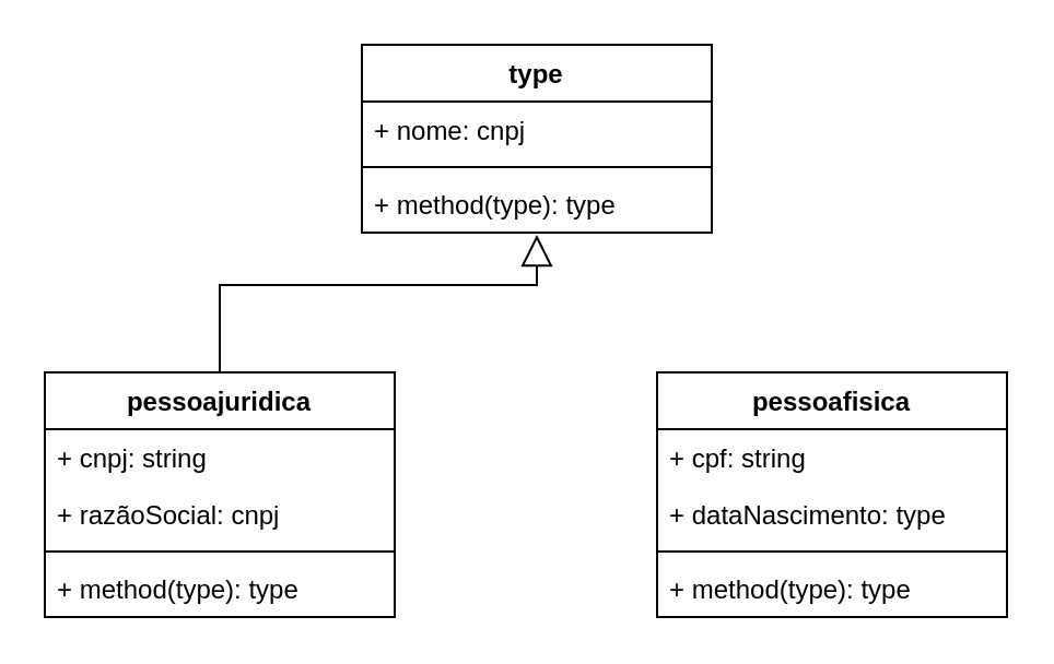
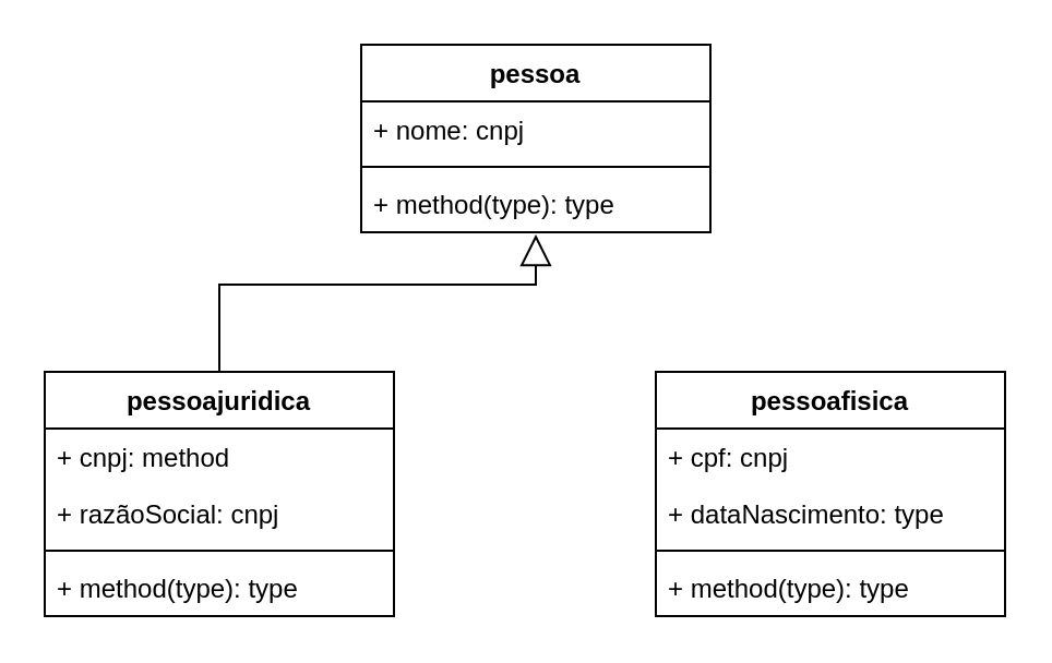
  <mxCell id="0" />
  <mxCell id="1" parent="0" />
- <mxCell id="2" value="type" style="swimlane;fontStyle=1;align=center;verticalAlign=top;childLayout=stackLayout;horizontal=1;startSize=26;horizontalStack=0;resizeParent=1;resizeParentMax=0;resizeLast=0;collapsible=1;marginBottom=0;" vertex="1" parent="1"><mxGeometry x="165" y="20" width="160" height="86" as="geometry" /></mxCell>
+ <mxCell id="2" value="pessoa" style="swimlane;fontStyle=1;align=center;verticalAlign=top;childLayout=stackLayout;horizontal=1;startSize=26;horizontalStack=0;resizeParent=1;resizeParentMax=0;resizeLast=0;collapsible=1;marginBottom=0;" vertex="1" parent="1"><mxGeometry x="165" y="20" width="160" height="86" as="geometry" /></mxCell>
  <mxCell id="3" value="+ nome: cnpj" style="text;strokeColor=none;fillColor=none;align=left;verticalAlign=top;spacingLeft=4;spacingRight=4;overflow=hidden;rotatable=0;points=[[0,0.5],[1,0.5]];portConstraint=eastwest;" vertex="1" parent="2"><mxGeometry y="26" width="160" height="26" as="geometry" /></mxCell>
  <mxCell id="4" value="" style="line;strokeWidth=1;fillColor=none;align=left;verticalAlign=middle;spacingTop=-1;spacingLeft=3;spacingRight=3;rotatable=0;labelPosition=right;points=[];portConstraint=eastwest;" vertex="1" parent="2"><mxGeometry y="52" width="160" height="8" as="geometry" /></mxCell>
  <mxCell id="5" value="+ method(type): type" style="text;strokeColor=none;fillColor=none;align=left;verticalAlign=top;spacingLeft=4;spacingRight=4;overflow=hidden;rotatable=0;points=[[0,0.5],[1,0.5]];portConstraint=eastwest;" vertex="1" parent="2"><mxGeometry y="60" width="160" height="26" as="geometry" /></mxCell>
  <mxCell id="6" style="edgeStyle=orthogonalEdgeStyle;rounded=0;orthogonalLoop=1;jettySize=auto;html=1;entryX=0.5;entryY=1.038;entryDx=0;entryDy=0;entryPerimeter=0;endArrow=block;endFill=0;jumpSize=8;strokeWidth=1;endSize=12;targetPerimeterSpacing=0;" edge="1" parent="1" source="7" target="5"><mxGeometry relative="1" as="geometry"><Array as="points"><mxPoint x="100" y="130" /><mxPoint x="245" y="130" /></Array></mxGeometry></mxCell>
  <mxCell id="7" value="pessoajuridica" style="swimlane;fontStyle=1;align=center;verticalAlign=top;childLayout=stackLayout;horizontal=1;startSize=26;horizontalStack=0;resizeParent=1;resizeParentMax=0;resizeLast=0;collapsible=1;marginBottom=0;" vertex="1" parent="1"><mxGeometry x="20" y="170" width="160" height="112" as="geometry" /></mxCell>
- <mxCell id="8" value="+ cnpj: string" style="text;strokeColor=none;fillColor=none;align=left;verticalAlign=top;spacingLeft=4;spacingRight=4;overflow=hidden;rotatable=0;points=[[0,0.5],[1,0.5]];portConstraint=eastwest;" vertex="1" parent="7"><mxGeometry y="26" width="160" height="26" as="geometry" /></mxCell>
+ <mxCell id="8" value="+ cnpj: method" style="text;strokeColor=none;fillColor=none;align=left;verticalAlign=top;spacingLeft=4;spacingRight=4;overflow=hidden;rotatable=0;points=[[0,0.5],[1,0.5]];portConstraint=eastwest;" vertex="1" parent="7"><mxGeometry y="26" width="160" height="26" as="geometry" /></mxCell>
  <mxCell id="9" value="+ razãoSocial: cnpj" style="text;strokeColor=none;fillColor=none;align=left;verticalAlign=top;spacingLeft=4;spacingRight=4;overflow=hidden;rotatable=0;points=[[0,0.5],[1,0.5]];portConstraint=eastwest;" vertex="1" parent="7"><mxGeometry y="52" width="160" height="26" as="geometry" /></mxCell>
  <mxCell id="10" value="" style="line;strokeWidth=1;fillColor=none;align=left;verticalAlign=middle;spacingTop=-1;spacingLeft=3;spacingRight=3;rotatable=0;labelPosition=right;points=[];portConstraint=eastwest;" vertex="1" parent="7"><mxGeometry y="78" width="160" height="8" as="geometry" /></mxCell>
  <mxCell id="11" value="+ method(type): type" style="text;strokeColor=none;fillColor=none;align=left;verticalAlign=top;spacingLeft=4;spacingRight=4;overflow=hidden;rotatable=0;points=[[0,0.5],[1,0.5]];portConstraint=eastwest;" vertex="1" parent="7"><mxGeometry y="86" width="160" height="26" as="geometry" /></mxCell>
  <mxCell id="12" value="pessoafisica" style="swimlane;fontStyle=1;align=center;verticalAlign=top;childLayout=stackLayout;horizontal=1;startSize=26;horizontalStack=0;resizeParent=1;resizeParentMax=0;resizeLast=0;collapsible=1;marginBottom=0;" vertex="1" parent="1"><mxGeometry x="300" y="170" width="160" height="112" as="geometry" /></mxCell>
- <mxCell id="13" value="+ cpf: string" style="text;strokeColor=none;fillColor=none;align=left;verticalAlign=top;spacingLeft=4;spacingRight=4;overflow=hidden;rotatable=0;points=[[0,0.5],[1,0.5]];portConstraint=eastwest;" vertex="1" parent="12"><mxGeometry y="26" width="160" height="26" as="geometry" /></mxCell>
+ <mxCell id="13" value="+ cpf: cnpj" style="text;strokeColor=none;fillColor=none;align=left;verticalAlign=top;spacingLeft=4;spacingRight=4;overflow=hidden;rotatable=0;points=[[0,0.5],[1,0.5]];portConstraint=eastwest;" vertex="1" parent="12"><mxGeometry y="26" width="160" height="26" as="geometry" /></mxCell>
  <mxCell id="14" value="+ dataNascimento: type" style="text;strokeColor=none;fillColor=none;align=left;verticalAlign=top;spacingLeft=4;spacingRight=4;overflow=hidden;rotatable=0;points=[[0,0.5],[1,0.5]];portConstraint=eastwest;" vertex="1" parent="12"><mxGeometry y="52" width="160" height="26" as="geometry" /></mxCell>
  <mxCell id="15" value="" style="line;strokeWidth=1;fillColor=none;align=left;verticalAlign=middle;spacingTop=-1;spacingLeft=3;spacingRight=3;rotatable=0;labelPosition=right;points=[];portConstraint=eastwest;" vertex="1" parent="12"><mxGeometry y="78" width="160" height="8" as="geometry" /></mxCell>
  <mxCell id="16" value="+ method(type): type" style="text;strokeColor=none;fillColor=none;align=left;verticalAlign=top;spacingLeft=4;spacingRight=4;overflow=hidden;rotatable=0;points=[[0,0.5],[1,0.5]];portConstraint=eastwest;" vertex="1" parent="12"><mxGeometry y="86" width="160" height="26" as="geometry" /></mxCell>
